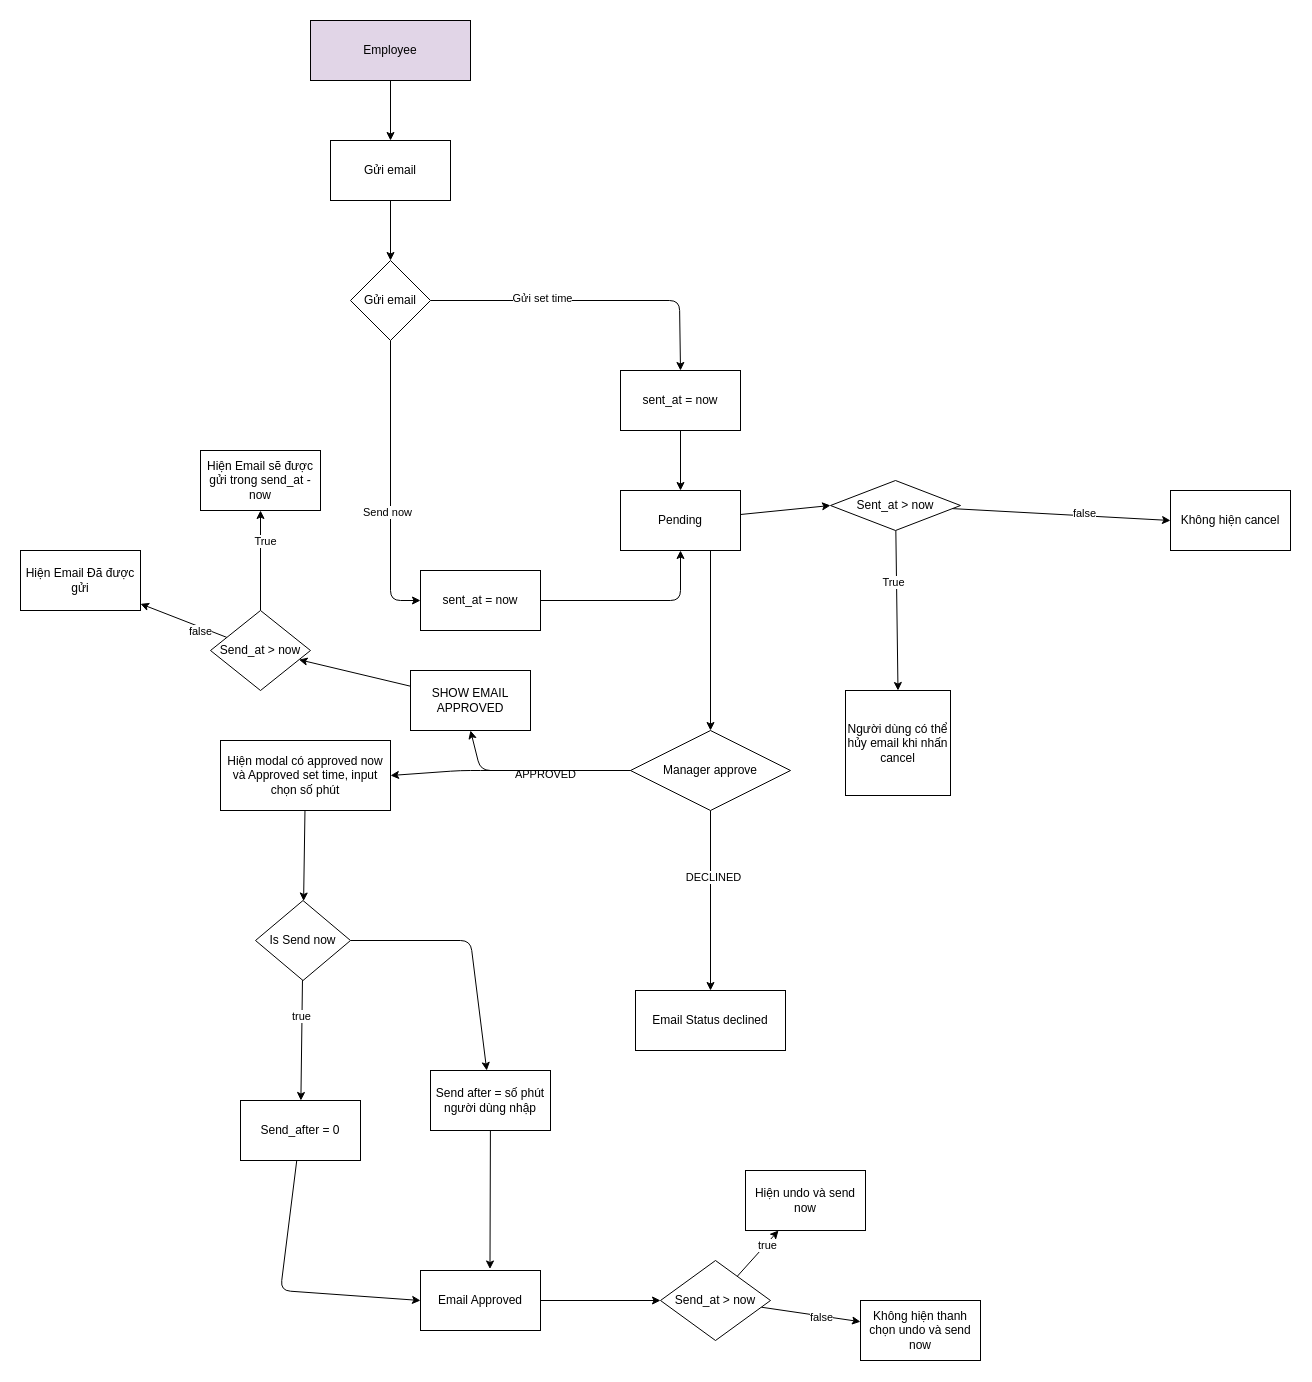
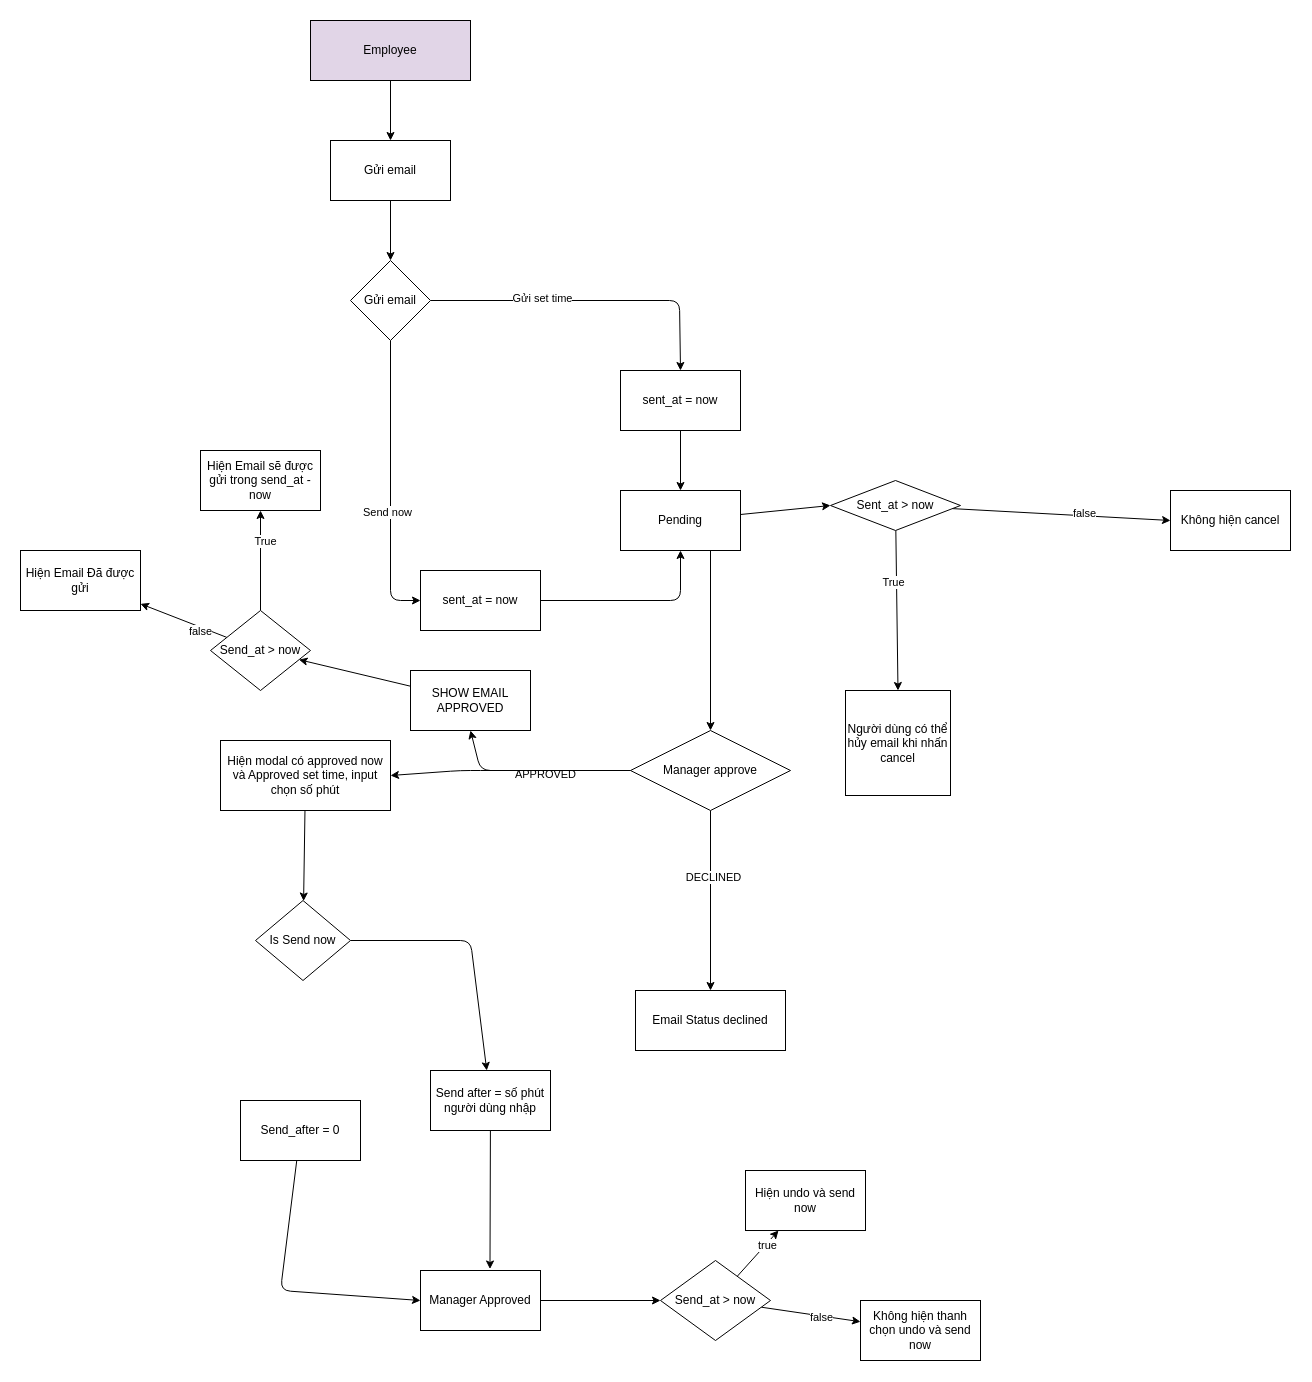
  <mxCell id="0" />
  <mxCell id="1" parent="0" />
  <mxCell id="2" style="edgeStyle=none;html=1;entryX=0.5;entryY=0;entryDx=0;entryDy=0;" parent="1" source="3" target="5" edge="1"><mxGeometry relative="1" as="geometry" /></mxCell>
  <mxCell id="3" value="Employee" style="rounded=0;whiteSpace=wrap;html=1;fillColor=#e1d5e7;" parent="1" vertex="1"><mxGeometry x="310" y="20" width="160" height="60" as="geometry" /></mxCell>
  <mxCell id="4" style="edgeStyle=none;html=1;entryX=0.5;entryY=0;entryDx=0;entryDy=0;" parent="1" source="5" target="10" edge="1"><mxGeometry relative="1" as="geometry" /></mxCell>
  <mxCell id="5" value="Gửi email" style="rounded=0;whiteSpace=wrap;html=1;" parent="1" vertex="1"><mxGeometry x="330" y="140" width="120" height="60" as="geometry" /></mxCell>
  <mxCell id="6" style="edgeStyle=none;html=1;entryX=0.5;entryY=0;entryDx=0;entryDy=0;" parent="1" source="10" target="17" edge="1"><mxGeometry relative="1" as="geometry"><mxPoint x="750" y="300" as="targetPoint" /><Array as="points"><mxPoint x="679" y="300" /></Array></mxGeometry></mxCell>
  <mxCell id="7" value="Gửi set time" style="edgeLabel;html=1;align=center;verticalAlign=middle;resizable=0;points=[];" parent="6" vertex="1" connectable="0"><mxGeometry x="-0.304" y="3" relative="1" as="geometry"><mxPoint as="offset" /></mxGeometry></mxCell>
  <mxCell id="8" style="edgeStyle=none;html=1;exitX=0.5;exitY=1;exitDx=0;exitDy=0;entryX=0;entryY=0.5;entryDx=0;entryDy=0;" parent="1" source="10" target="15" edge="1"><mxGeometry relative="1" as="geometry"><mxPoint x="390.294" y="450" as="targetPoint" /><Array as="points"><mxPoint x="390" y="600" /></Array></mxGeometry></mxCell>
  <mxCell id="9" value="Send now&lt;br&gt;" style="edgeLabel;html=1;align=center;verticalAlign=middle;resizable=0;points=[];" parent="8" vertex="1" connectable="0"><mxGeometry x="0.177" y="-4" relative="1" as="geometry"><mxPoint as="offset" /></mxGeometry></mxCell>
  <mxCell id="10" value="&lt;span&gt;Gửi email&lt;/span&gt;" style="rhombus;whiteSpace=wrap;html=1;" parent="1" vertex="1"><mxGeometry x="350" y="260" width="80" height="80" as="geometry" /></mxCell>
  <mxCell id="11" style="edgeStyle=none;html=1;entryX=0;entryY=0.5;entryDx=0;entryDy=0;" parent="1" source="13" target="22" edge="1"><mxGeometry relative="1" as="geometry" /></mxCell>
  <mxCell id="12" style="edgeStyle=none;html=1;exitX=0.75;exitY=1;exitDx=0;exitDy=0;entryX=0.5;entryY=0;entryDx=0;entryDy=0;" parent="1" source="13" target="30" edge="1"><mxGeometry relative="1" as="geometry"><mxPoint x="710.294" y="730" as="targetPoint" /></mxGeometry></mxCell>
  <mxCell id="13" value="Pending" style="rounded=0;whiteSpace=wrap;html=1;" parent="1" vertex="1"><mxGeometry x="620" y="490" width="120" height="60" as="geometry" /></mxCell>
  <mxCell id="14" style="edgeStyle=none;html=1;exitX=1;exitY=0.5;exitDx=0;exitDy=0;entryX=0.5;entryY=1;entryDx=0;entryDy=0;" parent="1" source="15" target="13" edge="1"><mxGeometry relative="1" as="geometry"><Array as="points"><mxPoint x="680" y="600" /></Array></mxGeometry></mxCell>
  <mxCell id="15" value="sent_at = now" style="rounded=0;whiteSpace=wrap;html=1;" parent="1" vertex="1"><mxGeometry x="420" y="570" width="120" height="60" as="geometry" /></mxCell>
  <mxCell id="16" style="edgeStyle=none;html=1;" parent="1" source="17" target="13" edge="1"><mxGeometry relative="1" as="geometry" /></mxCell>
  <mxCell id="17" value="sent_at = now" style="rounded=0;whiteSpace=wrap;html=1;" parent="1" vertex="1"><mxGeometry x="620" y="370" width="120" height="60" as="geometry" /></mxCell>
  <mxCell id="18" style="edgeStyle=none;html=1;entryX=0.5;entryY=0;entryDx=0;entryDy=0;" parent="1" source="22" target="23" edge="1"><mxGeometry relative="1" as="geometry"><mxPoint x="895" y="781.882" as="targetPoint" /></mxGeometry></mxCell>
  <mxCell id="19" value="True" style="edgeLabel;html=1;align=center;verticalAlign=middle;resizable=0;points=[];" parent="18" vertex="1" connectable="0"><mxGeometry x="-0.355" y="-4" relative="1" as="geometry"><mxPoint as="offset" /></mxGeometry></mxCell>
  <mxCell id="20" style="edgeStyle=none;html=1;" parent="1" source="22" edge="1"><mxGeometry relative="1" as="geometry"><mxPoint x="1170" y="520" as="targetPoint" /></mxGeometry></mxCell>
  <mxCell id="21" value="false" style="edgeLabel;html=1;align=center;verticalAlign=middle;resizable=0;points=[];" parent="20" vertex="1" connectable="0"><mxGeometry x="0.209" y="3" relative="1" as="geometry"><mxPoint as="offset" /></mxGeometry></mxCell>
  <mxCell id="22" value="Sent_at &amp;gt; now" style="rhombus;whiteSpace=wrap;html=1;" parent="1" vertex="1"><mxGeometry x="830" y="480" width="130" height="50" as="geometry" /></mxCell>
  <mxCell id="23" value="Người dùng có thể hủy email khi nhấn cancel" style="whiteSpace=wrap;html=1;aspect=fixed;" parent="1" vertex="1"><mxGeometry x="845" y="690" width="105" height="105" as="geometry" /></mxCell>
  <mxCell id="24" value="Không hiện cancel" style="rounded=0;whiteSpace=wrap;html=1;" parent="1" vertex="1"><mxGeometry x="1170" y="490" width="120" height="60" as="geometry" /></mxCell>
  <mxCell id="25" style="edgeStyle=none;html=1;entryX=1;entryY=0.5;entryDx=0;entryDy=0;" parent="1" source="30" target="32" edge="1"><mxGeometry relative="1" as="geometry"><mxPoint x="400" y="770" as="targetPoint" /><Array as="points"><mxPoint x="490" y="770" /><mxPoint x="460" y="770" /></Array></mxGeometry></mxCell>
  <mxCell id="26" value="APPROVED" style="edgeLabel;html=1;align=center;verticalAlign=middle;resizable=0;points=[];" parent="25" vertex="1" connectable="0"><mxGeometry x="-0.282" y="3" relative="1" as="geometry"><mxPoint as="offset" /></mxGeometry></mxCell>
  <mxCell id="27" style="edgeStyle=none;html=1;entryX=0.5;entryY=0;entryDx=0;entryDy=0;" parent="1" source="30" target="33" edge="1"><mxGeometry relative="1" as="geometry"><mxPoint x="710" y="970" as="targetPoint" /></mxGeometry></mxCell>
  <mxCell id="28" value="DECLINED" style="edgeLabel;html=1;align=center;verticalAlign=middle;resizable=0;points=[];" parent="27" vertex="1" connectable="0"><mxGeometry x="-0.263" y="2" relative="1" as="geometry"><mxPoint as="offset" /></mxGeometry></mxCell>
  <mxCell id="29" style="edgeStyle=none;html=1;entryX=0.5;entryY=1;entryDx=0;entryDy=0;" parent="1" source="30" target="52" edge="1"><mxGeometry relative="1" as="geometry"><Array as="points"><mxPoint x="480" y="770" /></Array></mxGeometry></mxCell>
  <mxCell id="30" value="Manager approve" style="rhombus;whiteSpace=wrap;html=1;" parent="1" vertex="1"><mxGeometry x="630" y="730" width="160" height="80" as="geometry" /></mxCell>
  <mxCell id="31" style="edgeStyle=none;html=1;" parent="1" source="32" target="37" edge="1"><mxGeometry relative="1" as="geometry"><mxPoint x="305" y="1050" as="targetPoint" /></mxGeometry></mxCell>
  <mxCell id="32" value="Hiện modal có approved now&lt;br&gt;và Approved set time, input chọn số phút" style="rounded=0;whiteSpace=wrap;html=1;" parent="1" vertex="1"><mxGeometry x="220" y="740" width="170" height="70" as="geometry" /></mxCell>
  <mxCell id="33" value="Email Status declined" style="rounded=0;whiteSpace=wrap;html=1;" parent="1" vertex="1"><mxGeometry x="635" y="990" width="150" height="60" as="geometry" /></mxCell>
- <mxCell id="34" style="edgeStyle=none;html=1;" parent="1" source="37" target="39" edge="1"><mxGeometry relative="1" as="geometry"><mxPoint x="300" y="1130" as="targetPoint" /></mxGeometry></mxCell>
- <mxCell id="35" value="true" style="edgeLabel;html=1;align=center;verticalAlign=middle;resizable=0;points=[];" parent="34" vertex="1" connectable="0"><mxGeometry x="-0.396" y="-1" relative="1" as="geometry"><mxPoint as="offset" /></mxGeometry></mxCell>
  <mxCell id="36" style="edgeStyle=none;html=1;" parent="1" source="37" target="41" edge="1"><mxGeometry relative="1" as="geometry"><mxPoint x="490" y="1100" as="targetPoint" /><Array as="points"><mxPoint x="470" y="940" /></Array></mxGeometry></mxCell>
  <mxCell id="37" value="Is Send now" style="rhombus;whiteSpace=wrap;html=1;" parent="1" vertex="1"><mxGeometry x="255" y="900" width="95" height="80" as="geometry" /></mxCell>
  <mxCell id="38" style="edgeStyle=none;html=1;entryX=0;entryY=0.5;entryDx=0;entryDy=0;" parent="1" source="39" target="43" edge="1"><mxGeometry relative="1" as="geometry"><Array as="points"><mxPoint x="280" y="1290" /></Array></mxGeometry></mxCell>
  <mxCell id="39" value="Send_after = 0" style="rounded=0;whiteSpace=wrap;html=1;" parent="1" vertex="1"><mxGeometry x="240" y="1100" width="120" height="60" as="geometry" /></mxCell>
  <mxCell id="40" style="edgeStyle=none;html=1;entryX=0.579;entryY=-0.025;entryDx=0;entryDy=0;entryPerimeter=0;" parent="1" source="41" target="43" edge="1"><mxGeometry relative="1" as="geometry" /></mxCell>
  <mxCell id="41" value="Send after = số phút người dùng nhập" style="rounded=0;whiteSpace=wrap;html=1;" parent="1" vertex="1"><mxGeometry x="430" y="1070" width="120" height="60" as="geometry" /></mxCell>
  <mxCell id="42" style="edgeStyle=none;html=1;" parent="1" source="43" target="48" edge="1"><mxGeometry relative="1" as="geometry"><mxPoint x="700" y="1300" as="targetPoint" /></mxGeometry></mxCell>
- <mxCell id="43" value="Email Approved" style="rounded=0;whiteSpace=wrap;html=1;" parent="1" vertex="1"><mxGeometry x="420" y="1270" width="120" height="60" as="geometry" /></mxCell>
+ <mxCell id="43" value="Manager Approved" style="rounded=0;whiteSpace=wrap;html=1;" parent="1" vertex="1"><mxGeometry x="420" y="1270" width="120" height="60" as="geometry" /></mxCell>
  <mxCell id="44" style="edgeStyle=none;html=1;" parent="1" source="48" target="49" edge="1"><mxGeometry relative="1" as="geometry"><mxPoint x="820" y="1220.345" as="targetPoint" /></mxGeometry></mxCell>
  <mxCell id="45" value="true" style="edgeLabel;html=1;align=center;verticalAlign=middle;resizable=0;points=[];" parent="44" vertex="1" connectable="0"><mxGeometry x="0.385" y="-1" relative="1" as="geometry"><mxPoint as="offset" /></mxGeometry></mxCell>
  <mxCell id="46" style="edgeStyle=none;html=1;" parent="1" source="48" target="50" edge="1"><mxGeometry relative="1" as="geometry"><mxPoint x="880" y="1360" as="targetPoint" /></mxGeometry></mxCell>
  <mxCell id="47" value="false" style="edgeLabel;html=1;align=center;verticalAlign=middle;resizable=0;points=[];" parent="46" vertex="1" connectable="0"><mxGeometry x="0.203" y="-1" relative="1" as="geometry"><mxPoint as="offset" /></mxGeometry></mxCell>
  <mxCell id="48" value="Send_at &amp;gt; now" style="rhombus;whiteSpace=wrap;html=1;" parent="1" vertex="1"><mxGeometry x="660" y="1260" width="110" height="80" as="geometry" /></mxCell>
  <mxCell id="49" value="Hiện undo và send now" style="rounded=0;whiteSpace=wrap;html=1;" parent="1" vertex="1"><mxGeometry x="745" y="1170.005" width="120" height="60" as="geometry" /></mxCell>
  <mxCell id="50" value="Không hiện thanh chọn undo và send now" style="rounded=0;whiteSpace=wrap;html=1;" parent="1" vertex="1"><mxGeometry x="860" y="1300" width="120" height="60" as="geometry" /></mxCell>
  <mxCell id="51" style="edgeStyle=none;html=1;" edge="1" parent="1" source="52" target="57"><mxGeometry relative="1" as="geometry"><mxPoint x="300" y="690" as="targetPoint" /></mxGeometry></mxCell>
  <mxCell id="52" value="SHOW EMAIL APPROVED" style="whiteSpace=wrap;html=1;" parent="1" vertex="1"><mxGeometry x="410" y="670" width="120" height="60" as="geometry" /></mxCell>
  <mxCell id="53" style="edgeStyle=none;html=1;" edge="1" parent="1" source="57" target="58"><mxGeometry relative="1" as="geometry"><mxPoint x="260" y="480" as="targetPoint" /></mxGeometry></mxCell>
  <mxCell id="54" value="True" style="edgeLabel;html=1;align=center;verticalAlign=middle;resizable=0;points=[];" vertex="1" connectable="0" parent="53"><mxGeometry x="0.403" y="-4" relative="1" as="geometry"><mxPoint as="offset" /></mxGeometry></mxCell>
  <mxCell id="55" style="edgeStyle=none;html=1;" edge="1" parent="1" source="57" target="59"><mxGeometry relative="1" as="geometry"><mxPoint x="80" y="640" as="targetPoint" /></mxGeometry></mxCell>
  <mxCell id="56" value="false" style="edgeLabel;html=1;align=center;verticalAlign=middle;resizable=0;points=[];" vertex="1" connectable="0" parent="55"><mxGeometry x="-0.415" y="4" relative="1" as="geometry"><mxPoint as="offset" /></mxGeometry></mxCell>
  <mxCell id="57" value="Send_at &amp;gt; now" style="rhombus;whiteSpace=wrap;html=1;" vertex="1" parent="1"><mxGeometry x="210" y="610" width="100" height="80" as="geometry" /></mxCell>
  <mxCell id="58" value="Hiện Email sẽ được gửi trong send_at - now" style="rounded=0;whiteSpace=wrap;html=1;" vertex="1" parent="1"><mxGeometry x="200" y="450" width="120" height="60" as="geometry" /></mxCell>
  <mxCell id="59" value="Hiện Email Đã được gửi" style="rounded=0;whiteSpace=wrap;html=1;" vertex="1" parent="1"><mxGeometry x="20" y="550" width="120" height="60" as="geometry" /></mxCell>
